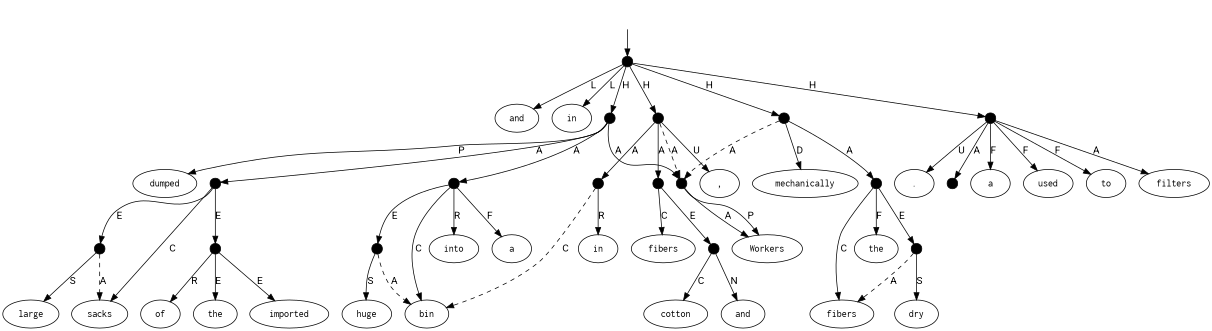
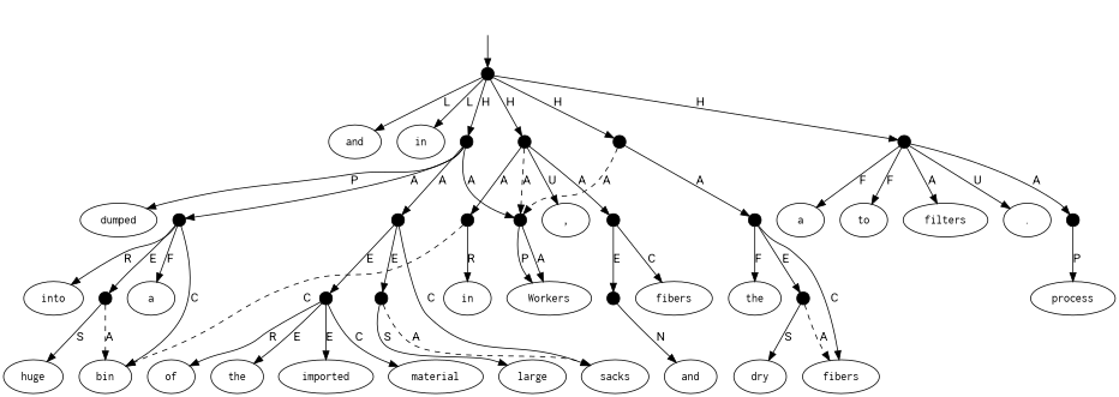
  digraph {
    fontname=Roboto
    node [fontname=Roboto]
    edge [fontname=Roboto]
    top [style=invis]
    36 [shape=point width=0.2]
    n3 [label=<<table align="center" border="0" cellspacing="0"><tr><td colspan="2"><font face="Courier">and</font></td></tr></table>>]
    n4 [label=<<table align="center" border="0" cellspacing="0"><tr><td colspan="2"><font face="Courier">in</font></td></tr></table>>]
    35 [shape=point width=0.2]
    42 [shape=point width=0.2]
    46 [shape=point width=0.2]
    49 [shape=point width=0.2]
    n9 [label=<<table align="center" border="0" cellspacing="0"><tr><td colspan="2"><font face="Courier">dumped</font></td></tr></table>>]
    34 [shape=point width=0.2]
    38 [shape=point width=0.2]
    40 [shape=point width=0.2]
    n13 [label=<<table align="center" border="0" cellspacing="0"><tr><td colspan="2"><font face="Courier">,</font></td></tr></table>>]
    43 [shape=point width=0.2]
    45 [shape=point width=0.2]
-   n16 [label=<<table align="center" border="0" cellspacing="0"><tr><td colspan="2"><font face="Courier">mechanically</font></td></tr></table>>]
    47 [shape=point width=0.2]
    n18 [label=<<table align="center" border="0" cellspacing="0"><tr><td colspan="2"><font face="Courier">a</font></td></tr></table>>]
-   n19 [label=<<table align="center" border="0" cellspacing="0"><tr><td colspan="2"><font face="Courier">used</font></td></tr></table>>]
    n20 [label=<<table align="center" border="0" cellspacing="0"><tr><td colspan="2"><font face="Courier">to</font></td></tr></table>>]
    n21 [label=<<table align="center" border="0" cellspacing="0"><tr><td colspan="2"><font face="Courier">filters</font></td></tr></table>>]
    n22 [label=<<table align="center" border="0" cellspacing="0"><tr><td colspan="2"><font face="Courier">.</font></td></tr></table>>]
    50 [shape=point width=0.2]
    n24 [label=<<table align="center" border="0" cellspacing="0"><tr><td colspan="2"><font face="Courier">Workers</font></td></tr></table>>]
    n25 [label=<<table align="center" border="0" cellspacing="0"><tr><td colspan="2"><font face="Courier">large</font></td></tr></table>>]
    n26 [label=<<table align="center" border="0" cellspacing="0"><tr><td colspan="2"><font face="Courier">sacks</font></td></tr></table>>]
    n27 [label=<<table align="center" border="0" cellspacing="0"><tr><td colspan="2"><font face="Courier">of</font></td></tr></table>>]
    n28 [label=<<table align="center" border="0" cellspacing="0"><tr><td colspan="2"><font face="Courier">the</font></td></tr></table>>]
    n29 [label=<<table align="center" border="0" cellspacing="0"><tr><td colspan="2"><font face="Courier">imported</font></td></tr></table>>]
+   n30 [label=<<table align="center" border="0" cellspacing="0"><tr><td colspan="2"><font face="Courier">material</font></td></tr></table>>]
    n31 [label=<<table align="center" border="0" cellspacing="0"><tr><td colspan="2"><font face="Courier">into</font></td></tr></table>>]
    n32 [label=<<table align="center" border="0" cellspacing="0"><tr><td colspan="2"><font face="Courier">a</font></td></tr></table>>]
    n33 [label=<<table align="center" border="0" cellspacing="0"><tr><td colspan="2"><font face="Courier">huge</font></td></tr></table>>]
    n34 [label=<<table align="center" border="0" cellspacing="0"><tr><td colspan="2"><font face="Courier">bin</font></td></tr></table>>]
    n35 [label=<<table align="center" border="0" cellspacing="0"><tr><td colspan="2"><font face="Courier">in</font></td></tr></table>>]
-   n36 [label=<<table align="center" border="0" cellspacing="0"><tr><td colspan="2"><font face="Courier">cotton</font></td></tr></table>>]
    n37 [label=<<table align="center" border="0" cellspacing="0"><tr><td colspan="2"><font face="Courier">and</font></td></tr></table>>]
    n38 [label=<<table align="center" border="0" cellspacing="0"><tr><td colspan="2"><font face="Courier">fibers</font></td></tr></table>>]
    n39 [label=<<table align="center" border="0" cellspacing="0"><tr><td colspan="2"><font face="Courier">the</font></td></tr></table>>]
    n40 [label=<<table align="center" border="0" cellspacing="0"><tr><td colspan="2"><font face="Courier">dry</font></td></tr></table>>]
    n41 [label=<<table align="center" border="0" cellspacing="0"><tr><td colspan="2"><font face="Courier">fibers</font></td></tr></table>>]
+   n42 [label=<<table align="center" border="0" cellspacing="0"><tr><td colspan="2"><font face="Courier">process</font></td></tr></table>>]
    37 [shape=point width=0.2]
    39 [shape=point width=0.2]
    41 [shape=point width=0.2]
    44 [shape=point width=0.2]
    48 [shape=point width=0.2]
    top -> 36
    36 -> n3 [label=L]
    36 -> n4 [label=L]
    36 -> 35 [label=H]
    36 -> 42 [label=H]
    36 -> 46 [label=H]
    36 -> 49 [label=H]
    35 -> n9 [label=P]
    35 -> 34 [label=A]
    35 -> 38 [label=A]
    35 -> 40 [label=A]
    42 -> 34 [label=A style=dashed]
    42 -> n13 [label=U]
    42 -> 43 [label=A]
    42 -> 45 [label=A]
    46 -> 34 [label=A style=dashed]
-   46 -> n16 [label=D]
    46 -> 47 [label=A]
    49 -> n18 [label=F]
-   49 -> n19 [label=F]
    49 -> n20 [label=F]
    49 -> n21 [label=A]
    49 -> n22 [label=U]
    49 -> 50 [label=A]
    34 -> n24 [label=A]
    34 -> n24 [label=P]
    38 -> n26 [label=C]
    38 -> 37 [label=E]
    38 -> 39 [label=E]
    40 -> n31 [label=R]
    40 -> n32 [label=F]
    40 -> n34 [label=C]
    40 -> 41 [label=E]
    43 -> n34 [label=C style=dashed]
    43 -> n35 [label=R]
    45 -> n38 [label=C]
    45 -> 44 [label=E]
    47 -> n39 [label=F]
    47 -> n41 [label=C]
    47 -> 48 [label=E]
+   50 -> n42 [label=P]
    37 -> n25 [label=S]
    37 -> n26 [label=A style=dashed]
    39 -> n27 [label=R]
    39 -> n28 [label=E]
    39 -> n29 [label=E]
+   39 -> n30 [label=C]
    41 -> n33 [label=S]
    41 -> n34 [label=A style=dashed]
-   44 -> n36 [label=C]
    44 -> n37 [label=N]
    48 -> n40 [label=S]
    48 -> n41 [label=A style=dashed]
  }
